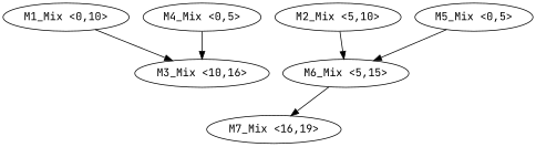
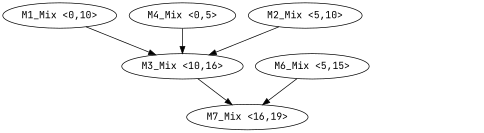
  digraph {
    fontname="JetBrains Mono"
    node [fontname="JetBrains Mono"]
    edge [fontname="JetBrains Mono"]
    n1 [label="M1_Mix <0,10>"]
    n2 [label="M3_Mix <10,16>"]
    n3 [label="M7_Mix <16,19>"]
    n4 [label="M2_Mix <5,10>"]
    n5 [label="M4_Mix <0,5>"]
    n6 [label="M6_Mix <5,15>"]
-   n7 [label="M5_Mix <0,5>"]
    n1 -> n2
-   n4 -> n6
+   n2 -> n3
+   n4 -> n2
    n5 -> n2
    n6 -> n3
-   n7 -> n6
  }
